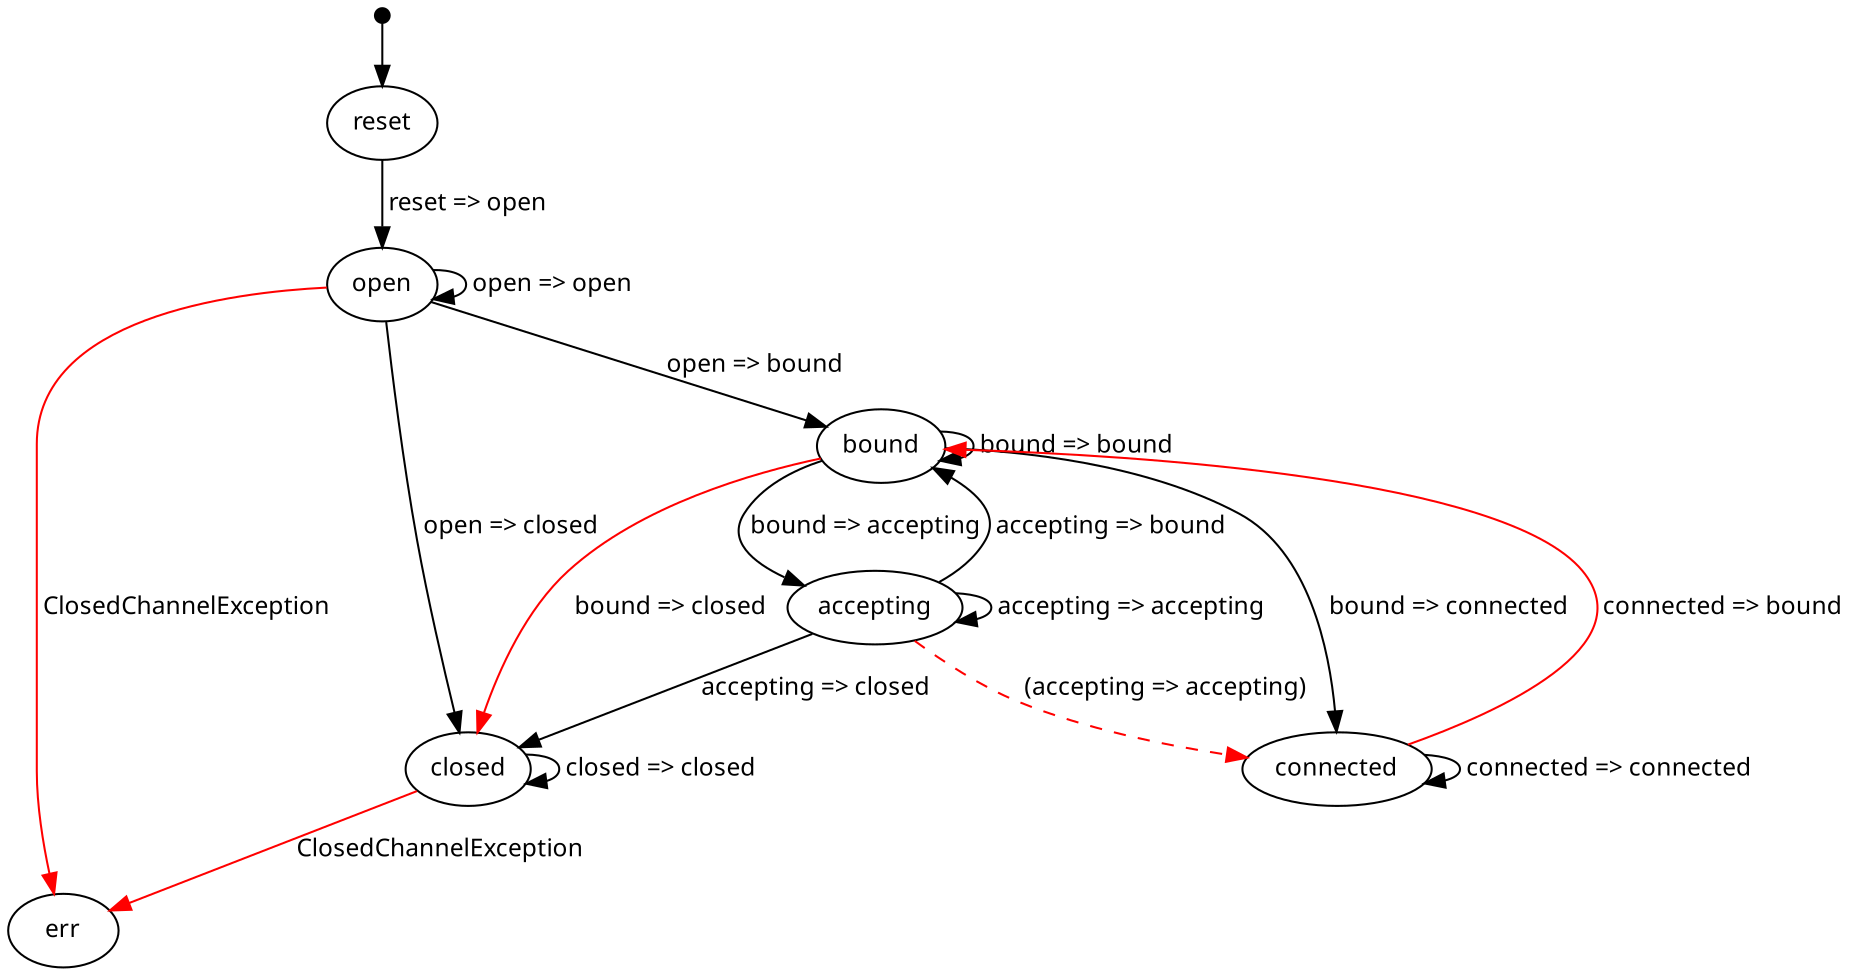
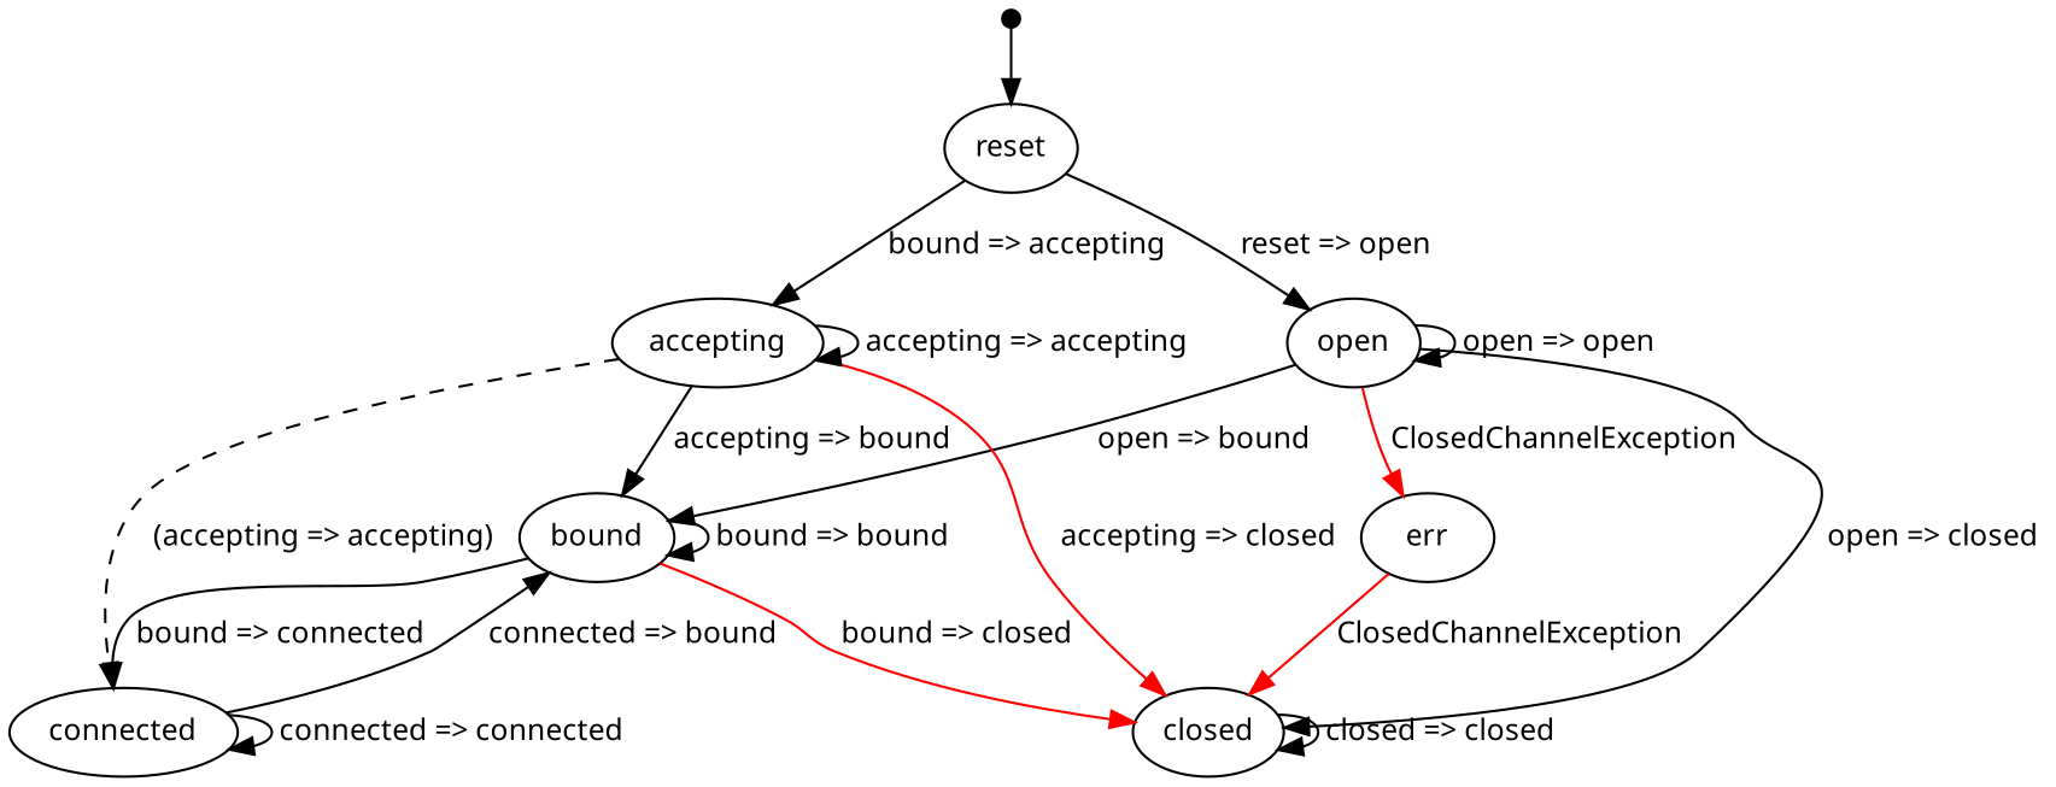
  digraph {
    fontname="Noto Sans"
    nodesep=0.2
    rankdir=TB
    ranksep=0.4
    node [fontname="Noto Sans" fontsize=12.0 margin=0.07]
    edge [fontname="Noto Sans" fontsize=12.0 margin=0.05]
    "" [height=0.1 shape=point]
    reset
    open
    bound
    closed
    err
    connected
    accepting
    "" -> reset
    reset -> open [label=" reset => open "]
    open -> open [label=" open => open "]
    open -> bound [label=" open => bound "]
    open -> closed [label=" open => closed "]
    open -> err [color=red label=" ClosedChannelException "]
    bound -> bound [label=" bound => bound "]
    bound -> closed [color=red label=" bound => closed "]
    bound -> connected [label=" bound => connected "]
-   bound -> accepting [label=" bound => accepting "]
+   reset -> accepting [label=" bound => accepting "]
    closed -> closed [label=" closed => closed "]
-   closed -> err [color=red label=" ClosedChannelException "]
-   connected -> bound [label=" connected => bound " color=red]
+   err -> closed [color=red label=" ClosedChannelException "]
+   connected -> bound [label=" connected => bound "]
    connected -> connected [label=" connected => connected "]
    accepting -> bound [label=" accepting => bound "]
-   accepting -> closed [label=" accepting => closed "]
-   accepting -> connected [label=" (accepting => accepting) " style=dashed color=red]
+   accepting -> closed [label=" accepting => closed " color=red]
+   accepting -> connected [label=" (accepting => accepting) " style=dashed]
    accepting -> accepting [label=" accepting => accepting "]
  }
